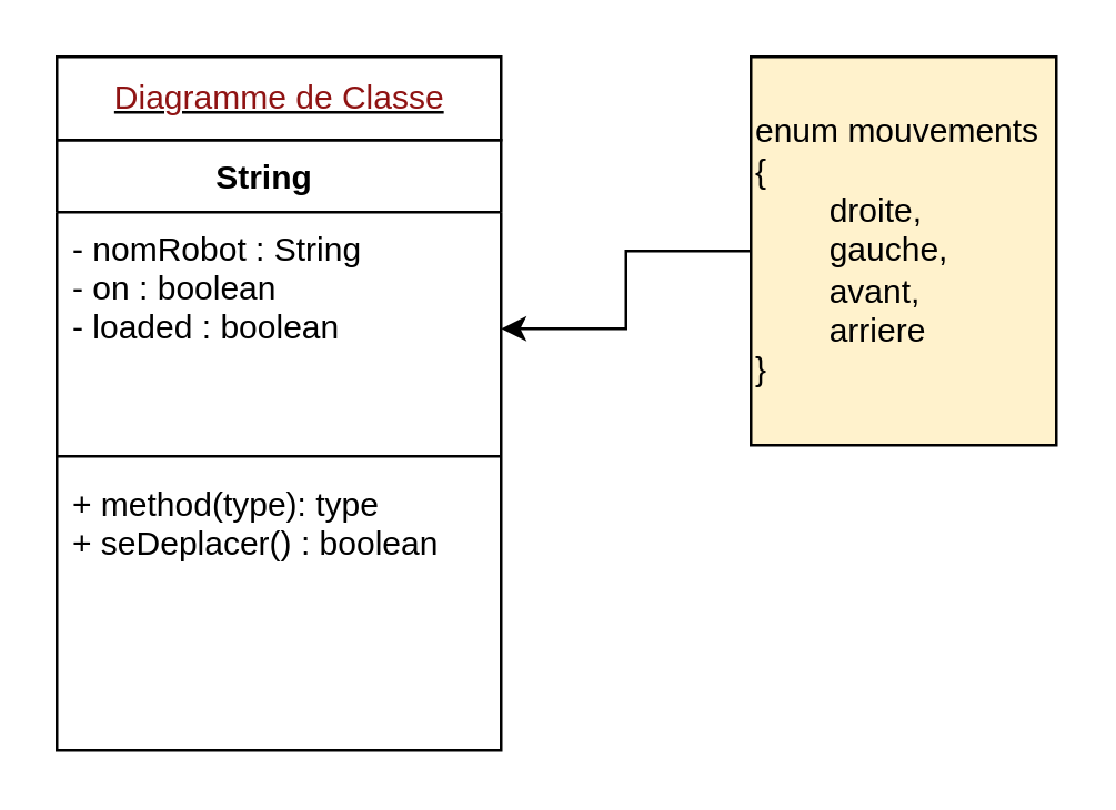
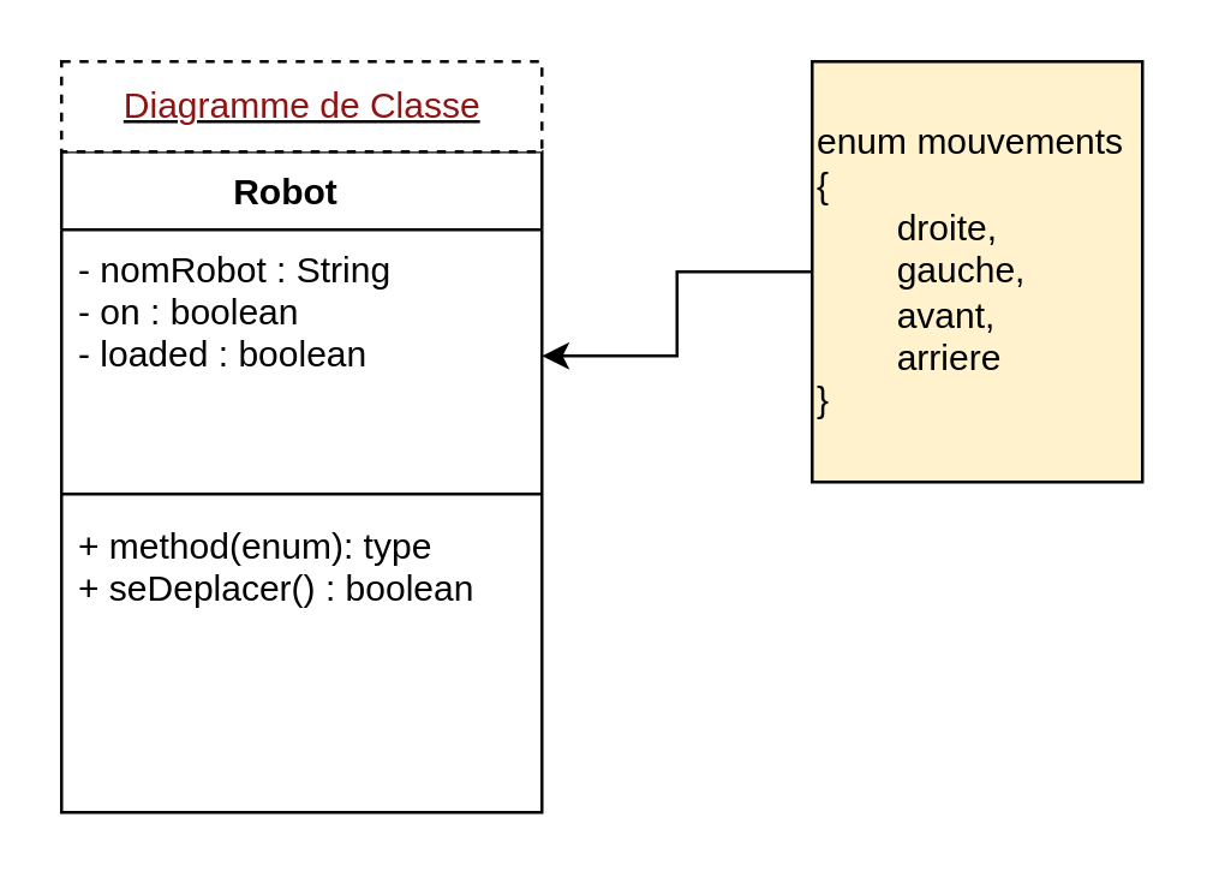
  <mxCell id="0" />
  <mxCell id="1" parent="0" />
- <mxCell id="2" value="String   " style="swimlane;fontStyle=1;align=center;verticalAlign=top;childLayout=stackLayout;horizontal=1;startSize=26;horizontalStack=0;resizeParent=1;resizeParentMax=0;resizeLast=0;collapsible=1;marginBottom=0;" parent="1" vertex="1"><mxGeometry x="20" y="50" width="160" height="220" as="geometry" /></mxCell>
+ <mxCell id="2" value="Robot   " style="swimlane;fontStyle=1;align=center;verticalAlign=top;childLayout=stackLayout;horizontal=1;startSize=26;horizontalStack=0;resizeParent=1;resizeParentMax=0;resizeLast=0;collapsible=1;marginBottom=0;" parent="1" vertex="1"><mxGeometry x="20" y="50" width="160" height="220" as="geometry" /></mxCell>
  <mxCell id="3" value="- nomRobot : String&#10;- on : boolean&#10;- loaded : boolean&#10;" style="text;strokeColor=none;fillColor=none;align=left;verticalAlign=top;spacingLeft=4;spacingRight=4;overflow=hidden;rotatable=0;points=[[0,0.5],[1,0.5]];portConstraint=eastwest;" parent="2" vertex="1"><mxGeometry y="26" width="160" height="84" as="geometry" /></mxCell>
  <mxCell id="4" value="" style="line;strokeWidth=1;fillColor=none;align=left;verticalAlign=middle;spacingTop=-1;spacingLeft=3;spacingRight=3;rotatable=0;labelPosition=right;points=[];portConstraint=eastwest;strokeColor=inherit;" parent="2" vertex="1"><mxGeometry y="110" width="160" height="8" as="geometry" /></mxCell>
- <mxCell id="5" value="+ method(type): type&#10;+ seDeplacer() : boolean" style="text;strokeColor=none;fillColor=none;align=left;verticalAlign=top;spacingLeft=4;spacingRight=4;overflow=hidden;rotatable=0;points=[[0,0.5],[1,0.5]];portConstraint=eastwest;" parent="2" vertex="1"><mxGeometry y="118" width="160" height="102" as="geometry" /></mxCell>
- <mxCell id="6" value="&lt;u&gt;&lt;font color=&quot;#8f1313&quot;&gt;Diagramme de Classe&lt;/font&gt;&lt;/u&gt;" style="html=1;" parent="1" vertex="1"><mxGeometry x="20" y="20" width="160" height="30" as="geometry" /></mxCell>
+ <mxCell id="5" value="+ method(enum): type&#10;+ seDeplacer() : boolean" style="text;strokeColor=none;fillColor=none;align=left;verticalAlign=top;spacingLeft=4;spacingRight=4;overflow=hidden;rotatable=0;points=[[0,0.5],[1,0.5]];portConstraint=eastwest;" parent="2" vertex="1"><mxGeometry y="118" width="160" height="102" as="geometry" /></mxCell>
+ <mxCell id="6" value="&lt;u&gt;&lt;font color=&quot;#8f1313&quot;&gt;Diagramme de Classe&lt;/font&gt;&lt;/u&gt;" style="html=1;dashed=1;" parent="1" vertex="1"><mxGeometry x="20" y="20" width="160" height="30" as="geometry" /></mxCell>
  <mxCell id="7" style="edgeStyle=orthogonalEdgeStyle;rounded=0;orthogonalLoop=1;jettySize=auto;html=1;entryX=1;entryY=0.5;entryDx=0;entryDy=0;" edge="1" parent="1" source="8" target="3"><mxGeometry relative="1" as="geometry" /></mxCell>
  <mxCell id="8" value="enum mouvements&lt;br&gt;{&lt;br&gt;&lt;span style=&quot;white-space: pre;&quot;&gt;&#09;&lt;/span&gt;droite,&lt;br&gt;&lt;span style=&quot;white-space: pre;&quot;&gt;&#09;&lt;/span&gt;gauche,&lt;br&gt;&lt;span style=&quot;white-space: pre;&quot;&gt;&#09;&lt;/span&gt;avant,&lt;br&gt;&lt;span style=&quot;white-space: pre;&quot;&gt;&#09;&lt;/span&gt;arriere&lt;br&gt;}&lt;br&gt;" style="rounded=0;whiteSpace=wrap;html=1;align=left;fillColor=#fff2cc;" vertex="1" parent="1"><mxGeometry x="270" y="20" width="110" height="140" as="geometry" /></mxCell>
